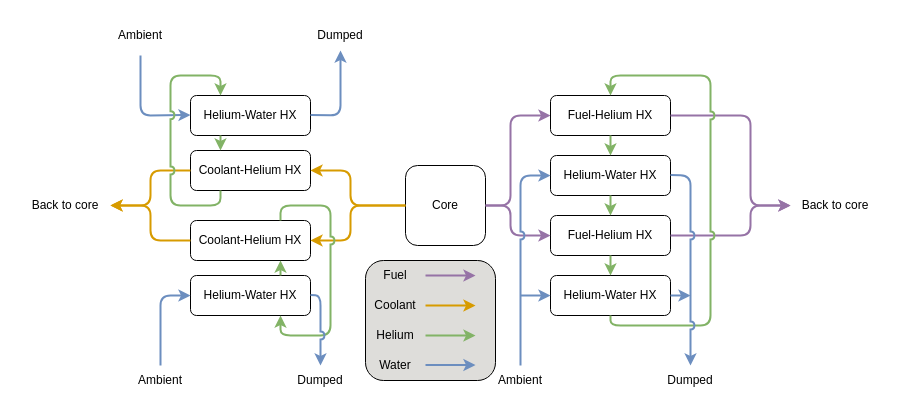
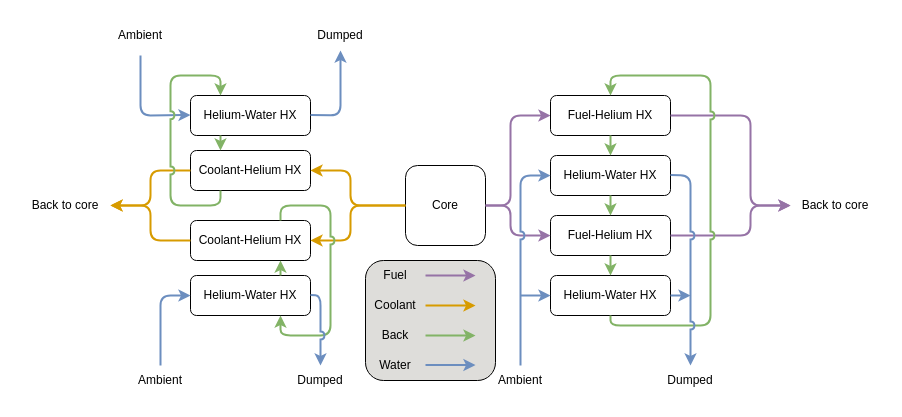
  <mxCell id="0" />
  <mxCell id="1" parent="0" />
  <mxCell id="2" value="" style="rounded=1;whiteSpace=wrap;html=1;fillColor=#deddda;" vertex="1" parent="1"><mxGeometry x="365" y="260" width="130" height="120" as="geometry" /></mxCell>
  <mxCell id="3" value="Core" style="rounded=1;whiteSpace=wrap;html=1;" parent="1" vertex="1"><mxGeometry x="405" y="165" width="80" height="80" as="geometry" /></mxCell>
  <mxCell id="4" value="" style="endArrow=classic;html=1;rounded=1;exitX=1;exitY=0.5;exitDx=0;exitDy=0;entryX=0;entryY=0.5;entryDx=0;entryDy=0;curved=0;strokeWidth=2;fillColor=#e1d5e7;strokeColor=#9673a6;" parent="1" source="3" target="5" edge="1"><mxGeometry width="50" height="50" relative="1" as="geometry"><mxPoint x="470" y="305" as="sourcePoint" /><mxPoint x="510" y="205" as="targetPoint" /><Array as="points"><mxPoint x="510" y="205" /><mxPoint x="510" y="115" /></Array></mxGeometry></mxCell>
  <mxCell id="5" value="Fuel-Helium HX" style="rounded=1;whiteSpace=wrap;html=1;gradientColor=none;" parent="1" vertex="1"><mxGeometry x="550" y="95" width="120" height="40" as="geometry" /></mxCell>
  <mxCell id="6" value="Helium-Water HX" style="rounded=1;whiteSpace=wrap;html=1;" parent="1" vertex="1"><mxGeometry x="550" y="155" width="120" height="40" as="geometry" /></mxCell>
  <mxCell id="7" value="Helium-Water HX" style="rounded=1;whiteSpace=wrap;html=1;" parent="1" vertex="1"><mxGeometry x="550" y="275" width="120" height="40" as="geometry" /></mxCell>
  <mxCell id="8" value="Fuel-Helium HX" style="rounded=1;whiteSpace=wrap;html=1;" parent="1" vertex="1"><mxGeometry x="550" y="215" width="120" height="40" as="geometry" /></mxCell>
  <mxCell id="9" value="" style="endArrow=classic;html=1;rounded=1;exitX=1;exitY=0.5;exitDx=0;exitDy=0;entryX=0;entryY=0.5;entryDx=0;entryDy=0;curved=0;fillColor=#e1d5e7;strokeColor=#9673a6;strokeWidth=2;" parent="1" source="3" target="8" edge="1"><mxGeometry width="50" height="50" relative="1" as="geometry"><mxPoint x="470" y="305" as="sourcePoint" /><mxPoint x="520" y="255" as="targetPoint" /><Array as="points"><mxPoint x="510" y="205" /><mxPoint x="510" y="235" /></Array></mxGeometry></mxCell>
  <mxCell id="10" value="" style="endArrow=classic;html=1;rounded=1;exitX=1;exitY=0.5;exitDx=0;exitDy=0;curved=0;fillColor=#e1d5e7;strokeColor=#9673a6;strokeWidth=2;" parent="1" source="5" edge="1"><mxGeometry width="50" height="50" relative="1" as="geometry"><mxPoint x="470" y="305" as="sourcePoint" /><mxPoint x="790" y="205" as="targetPoint" /><Array as="points"><mxPoint x="750" y="115" /><mxPoint x="750" y="205" /></Array></mxGeometry></mxCell>
  <mxCell id="11" value="" style="endArrow=classic;html=1;rounded=1;exitX=1;exitY=0.5;exitDx=0;exitDy=0;curved=0;strokeWidth=2;fillColor=#e1d5e7;strokeColor=#9673a6;" parent="1" source="8" edge="1"><mxGeometry width="50" height="50" relative="1" as="geometry"><mxPoint x="470" y="305" as="sourcePoint" /><mxPoint x="790" y="205" as="targetPoint" /><Array as="points"><mxPoint x="750" y="235" /><mxPoint x="750" y="205" /></Array></mxGeometry></mxCell>
  <mxCell id="12" value="Back to core" style="text;html=1;strokeColor=none;fillColor=none;align=center;verticalAlign=middle;whiteSpace=wrap;rounded=0;" parent="1" vertex="1"><mxGeometry x="790" y="190" width="90" height="30" as="geometry" /></mxCell>
  <mxCell id="13" value="" style="endArrow=classic;html=1;rounded=0;exitX=0.5;exitY=1;exitDx=0;exitDy=0;entryX=0.5;entryY=0;entryDx=0;entryDy=0;fillColor=#d5e8d4;strokeColor=#82b366;strokeWidth=2;" parent="1" source="5" target="6" edge="1"><mxGeometry width="50" height="50" relative="1" as="geometry"><mxPoint x="470" y="305" as="sourcePoint" /><mxPoint x="520" y="255" as="targetPoint" /></mxGeometry></mxCell>
  <mxCell id="14" value="" style="endArrow=classic;html=1;rounded=0;exitX=0.5;exitY=1;exitDx=0;exitDy=0;entryX=0.5;entryY=0;entryDx=0;entryDy=0;fillColor=#d5e8d4;strokeColor=#82b366;strokeWidth=2;" parent="1" source="6" target="8" edge="1"><mxGeometry width="50" height="50" relative="1" as="geometry"><mxPoint x="470" y="305" as="sourcePoint" /><mxPoint x="520" y="255" as="targetPoint" /></mxGeometry></mxCell>
  <mxCell id="15" value="" style="endArrow=classic;html=1;rounded=0;exitX=0.5;exitY=1;exitDx=0;exitDy=0;entryX=0.5;entryY=0;entryDx=0;entryDy=0;fillColor=#d5e8d4;strokeColor=#82b366;strokeWidth=2;" parent="1" source="8" target="7" edge="1"><mxGeometry width="50" height="50" relative="1" as="geometry"><mxPoint x="470" y="305" as="sourcePoint" /><mxPoint x="520" y="255" as="targetPoint" /></mxGeometry></mxCell>
  <mxCell id="16" value="" style="endArrow=classic;html=1;rounded=1;exitX=0.5;exitY=1;exitDx=0;exitDy=0;entryX=0.5;entryY=0;entryDx=0;entryDy=0;curved=0;strokeWidth=2;fillColor=#d5e8d4;strokeColor=#82b366;jumpStyle=arc;" parent="1" source="7" target="5" edge="1"><mxGeometry width="50" height="50" relative="1" as="geometry"><mxPoint x="470" y="305" as="sourcePoint" /><mxPoint x="710" y="85" as="targetPoint" /><Array as="points"><mxPoint x="610" y="325" /><mxPoint x="710" y="325" /><mxPoint x="710" y="75" /><mxPoint x="610" y="75" /></Array></mxGeometry></mxCell>
  <mxCell id="17" value="Coolant-Helium HX" style="rounded=1;whiteSpace=wrap;html=1;gradientColor=none;" parent="1" vertex="1"><mxGeometry x="190" y="150" width="120" height="40" as="geometry" /></mxCell>
  <mxCell id="18" value="Helium-Water HX" style="rounded=1;whiteSpace=wrap;html=1;" parent="1" vertex="1"><mxGeometry x="190" y="95" width="120" height="40" as="geometry" /></mxCell>
  <mxCell id="19" value="Coolant-Helium HX" style="rounded=1;whiteSpace=wrap;html=1;gradientColor=none;" parent="1" vertex="1"><mxGeometry x="190" y="220" width="120" height="40" as="geometry" /></mxCell>
  <mxCell id="20" value="Helium-Water HX" style="rounded=1;whiteSpace=wrap;html=1;" parent="1" vertex="1"><mxGeometry x="190" y="275" width="120" height="40" as="geometry" /></mxCell>
  <mxCell id="21" value="" style="endArrow=classic;html=1;rounded=1;exitX=0;exitY=0.5;exitDx=0;exitDy=0;entryX=1;entryY=0.5;entryDx=0;entryDy=0;fillColor=#ffe6cc;strokeColor=#d79b00;strokeWidth=2;curved=0;" parent="1" source="3" target="17" edge="1"><mxGeometry width="50" height="50" relative="1" as="geometry"><mxPoint x="470" y="305" as="sourcePoint" /><mxPoint x="520" y="255" as="targetPoint" /><Array as="points"><mxPoint x="350" y="205" /><mxPoint x="350" y="170" /></Array></mxGeometry></mxCell>
  <mxCell id="22" value="" style="endArrow=classic;html=1;rounded=1;exitX=0;exitY=0.5;exitDx=0;exitDy=0;fillColor=#ffe6cc;strokeColor=#d79b00;strokeWidth=2;curved=0;jumpStyle=arc;entryX=1;entryY=0.5;entryDx=0;entryDy=0;" parent="1" source="3" target="19" edge="1"><mxGeometry width="50" height="50" relative="1" as="geometry"><mxPoint x="470" y="305" as="sourcePoint" /><mxPoint x="380" y="165" as="targetPoint" /><Array as="points"><mxPoint x="350" y="205" /><mxPoint x="350" y="240" /></Array></mxGeometry></mxCell>
  <mxCell id="23" value="" style="endArrow=classic;html=1;rounded=1;exitX=0;exitY=0.5;exitDx=0;exitDy=0;fillColor=#ffe6cc;strokeColor=#d79b00;strokeWidth=2;curved=0;" parent="1" source="17" edge="1"><mxGeometry width="50" height="50" relative="1" as="geometry"><mxPoint x="340" y="305" as="sourcePoint" /><mxPoint x="110" y="205" as="targetPoint" /><Array as="points"><mxPoint x="150" y="170" /><mxPoint x="150" y="205" /></Array></mxGeometry></mxCell>
  <mxCell id="24" value="" style="endArrow=classic;html=1;rounded=1;exitX=0;exitY=0.5;exitDx=0;exitDy=0;fillColor=#ffe6cc;strokeColor=#d79b00;strokeWidth=2;curved=0;" parent="1" source="19" edge="1"><mxGeometry width="50" height="50" relative="1" as="geometry"><mxPoint x="340" y="305" as="sourcePoint" /><mxPoint x="110" y="205" as="targetPoint" /><Array as="points"><mxPoint x="150" y="240" /><mxPoint x="150" y="205" /></Array></mxGeometry></mxCell>
  <mxCell id="25" value="Back to core" style="text;html=1;strokeColor=none;fillColor=none;align=center;verticalAlign=middle;whiteSpace=wrap;rounded=0;" parent="1" vertex="1"><mxGeometry x="20" y="190" width="90" height="30" as="geometry" /></mxCell>
  <mxCell id="26" value="" style="endArrow=classic;html=1;rounded=0;exitX=0.25;exitY=1;exitDx=0;exitDy=0;entryX=0.25;entryY=0;entryDx=0;entryDy=0;fillColor=#d5e8d4;strokeColor=#82b366;strokeWidth=2;" parent="1" source="18" target="17" edge="1"><mxGeometry width="50" height="50" relative="1" as="geometry"><mxPoint x="340" y="305" as="sourcePoint" /><mxPoint x="390" y="255" as="targetPoint" /></mxGeometry></mxCell>
  <mxCell id="27" value="" style="endArrow=classic;html=1;rounded=0;entryX=0.75;entryY=1;entryDx=0;entryDy=0;exitX=0.75;exitY=0;exitDx=0;exitDy=0;fillColor=#d5e8d4;strokeColor=#82b366;strokeWidth=2;" parent="1" source="20" target="19" edge="1"><mxGeometry width="50" height="50" relative="1" as="geometry"><mxPoint x="340" y="305" as="sourcePoint" /><mxPoint x="390" y="255" as="targetPoint" /></mxGeometry></mxCell>
  <mxCell id="28" value="" style="endArrow=classic;html=1;rounded=1;exitX=0.75;exitY=0;exitDx=0;exitDy=0;entryX=0.75;entryY=1;entryDx=0;entryDy=0;fillColor=#d5e8d4;strokeColor=#82b366;strokeWidth=2;curved=0;jumpStyle=arc;" parent="1" source="19" target="20" edge="1"><mxGeometry width="50" height="50" relative="1" as="geometry"><mxPoint x="340" y="305" as="sourcePoint" /><mxPoint x="390" y="255" as="targetPoint" /><Array as="points"><mxPoint x="280" y="205" /><mxPoint x="330" y="205" /><mxPoint x="330" y="335" /><mxPoint x="280" y="335" /></Array></mxGeometry></mxCell>
  <mxCell id="29" value="" style="endArrow=classic;html=1;rounded=0;fillColor=#e1d5e7;strokeColor=#9673a6;strokeWidth=2;" parent="1" edge="1"><mxGeometry width="50" height="50" relative="1" as="geometry"><mxPoint x="425" y="275" as="sourcePoint" /><mxPoint x="475" y="275" as="targetPoint" /></mxGeometry></mxCell>
  <mxCell id="30" value="" style="endArrow=classic;html=1;rounded=0;fillColor=#ffe6cc;strokeColor=#d79b00;strokeWidth=2;" parent="1" edge="1"><mxGeometry width="50" height="50" relative="1" as="geometry"><mxPoint x="425" y="305" as="sourcePoint" /><mxPoint x="475" y="305" as="targetPoint" /></mxGeometry></mxCell>
  <mxCell id="31" value="" style="endArrow=classic;html=1;rounded=0;fillColor=#d5e8d4;strokeColor=#82b366;strokeWidth=2;" parent="1" edge="1"><mxGeometry width="50" height="50" relative="1" as="geometry"><mxPoint x="425" y="335" as="sourcePoint" /><mxPoint x="475" y="335" as="targetPoint" /></mxGeometry></mxCell>
  <mxCell id="32" value="Fuel" style="text;html=1;strokeColor=none;fillColor=none;align=center;verticalAlign=middle;whiteSpace=wrap;rounded=0;fontStyle=0" parent="1" vertex="1"><mxGeometry x="365" y="260" width="60" height="30" as="geometry" /></mxCell>
  <mxCell id="33" value="Coolant" style="text;html=1;strokeColor=none;fillColor=none;align=center;verticalAlign=middle;whiteSpace=wrap;rounded=0;fontStyle=0" parent="1" vertex="1"><mxGeometry x="365" y="290" width="60" height="30" as="geometry" /></mxCell>
- <mxCell id="34" value="Helium" style="text;html=1;strokeColor=none;fillColor=none;align=center;verticalAlign=middle;whiteSpace=wrap;rounded=0;fontStyle=0" parent="1" vertex="1"><mxGeometry x="365" y="320" width="60" height="30" as="geometry" /></mxCell>
+ <mxCell id="34" value="Back" style="text;html=1;strokeColor=none;fillColor=none;align=center;verticalAlign=middle;whiteSpace=wrap;rounded=0;fontStyle=0" parent="1" vertex="1"><mxGeometry x="365" y="320" width="60" height="30" as="geometry" /></mxCell>
  <mxCell id="35" value="" style="endArrow=classic;html=1;rounded=1;fillColor=#dae8fc;strokeColor=#6c8ebf;strokeWidth=2;entryX=0;entryY=0.5;entryDx=0;entryDy=0;curved=0;jumpStyle=arc;" edge="1" parent="1" target="6"><mxGeometry width="50" height="50" relative="1" as="geometry"><mxPoint x="520" y="365" as="sourcePoint" /><mxPoint x="520" y="175" as="targetPoint" /><Array as="points"><mxPoint x="520" y="335" /><mxPoint x="520" y="175" /></Array></mxGeometry></mxCell>
  <mxCell id="36" value="" style="endArrow=classic;html=1;rounded=0;fillColor=#dae8fc;strokeColor=#6c8ebf;strokeWidth=2;entryX=0;entryY=0.5;entryDx=0;entryDy=0;" edge="1" parent="1" target="7"><mxGeometry width="50" height="50" relative="1" as="geometry"><mxPoint x="520" y="295" as="sourcePoint" /><mxPoint x="290" y="470" as="targetPoint" /></mxGeometry></mxCell>
  <mxCell id="37" value="Ambient" style="text;html=1;strokeColor=none;fillColor=none;align=center;verticalAlign=middle;whiteSpace=wrap;rounded=0;fontStyle=0" vertex="1" parent="1"><mxGeometry x="490" y="365" width="60" height="30" as="geometry" /></mxCell>
  <mxCell id="38" value="" style="endArrow=classic;html=1;rounded=1;fillColor=#dae8fc;strokeColor=#6c8ebf;strokeWidth=2;curved=0;jumpStyle=arc;" edge="1" parent="1"><mxGeometry width="50" height="50" relative="1" as="geometry"><mxPoint x="670" y="174.5" as="sourcePoint" /><mxPoint x="690" y="365" as="targetPoint" /><Array as="points"><mxPoint x="690" y="175" /></Array></mxGeometry></mxCell>
  <mxCell id="39" value="Dumped" style="text;html=1;strokeColor=none;fillColor=none;align=center;verticalAlign=middle;whiteSpace=wrap;rounded=0;fontStyle=0" vertex="1" parent="1"><mxGeometry x="660" y="365" width="60" height="30" as="geometry" /></mxCell>
  <mxCell id="40" value="" style="endArrow=classic;html=1;rounded=0;fillColor=#dae8fc;strokeColor=#6c8ebf;strokeWidth=2;exitX=1;exitY=0.5;exitDx=0;exitDy=0;" edge="1" parent="1" source="7"><mxGeometry width="50" height="50" relative="1" as="geometry"><mxPoint x="530" y="305" as="sourcePoint" /><mxPoint x="690" y="295" as="targetPoint" /></mxGeometry></mxCell>
  <mxCell id="41" value="" style="endArrow=classic;html=1;rounded=1;fillColor=#dae8fc;strokeColor=#6c8ebf;strokeWidth=2;entryX=0;entryY=0.5;entryDx=0;entryDy=0;curved=0;" edge="1" parent="1" target="20"><mxGeometry width="50" height="50" relative="1" as="geometry"><mxPoint x="160" y="365" as="sourcePoint" /><mxPoint x="190" y="334" as="targetPoint" /><Array as="points"><mxPoint x="160" y="295" /></Array></mxGeometry></mxCell>
  <mxCell id="42" value="Ambient" style="text;html=1;strokeColor=none;fillColor=none;align=center;verticalAlign=middle;whiteSpace=wrap;rounded=0;fontStyle=0" vertex="1" parent="1"><mxGeometry x="130" y="365" width="60" height="30" as="geometry" /></mxCell>
  <mxCell id="43" value="" style="endArrow=classic;html=1;rounded=1;fillColor=#dae8fc;strokeColor=#6c8ebf;strokeWidth=2;curved=0;jumpStyle=arc;" edge="1" parent="1"><mxGeometry width="50" height="50" relative="1" as="geometry"><mxPoint x="310" y="294.5" as="sourcePoint" /><mxPoint x="320" y="365" as="targetPoint" /><Array as="points"><mxPoint x="320" y="295" /></Array></mxGeometry></mxCell>
  <mxCell id="44" value="Dumped" style="text;html=1;strokeColor=none;fillColor=none;align=center;verticalAlign=middle;whiteSpace=wrap;rounded=0;fontStyle=0" vertex="1" parent="1"><mxGeometry x="290" y="365" width="60" height="30" as="geometry" /></mxCell>
  <mxCell id="45" value="" style="endArrow=classic;html=1;rounded=1;fillColor=#dae8fc;strokeColor=#6c8ebf;strokeWidth=2;curved=0;jumpStyle=none;" edge="1" parent="1"><mxGeometry width="50" height="50" relative="1" as="geometry"><mxPoint x="140" y="55" as="sourcePoint" /><mxPoint x="190" y="114.5" as="targetPoint" /><Array as="points"><mxPoint x="140" y="115" /></Array></mxGeometry></mxCell>
  <mxCell id="46" value="Ambient" style="text;html=1;strokeColor=none;fillColor=none;align=center;verticalAlign=middle;whiteSpace=wrap;rounded=0;fontStyle=0" vertex="1" parent="1"><mxGeometry x="110" y="25" width="60" height="20" as="geometry" /></mxCell>
  <mxCell id="47" value="" style="endArrow=classic;html=1;rounded=1;fillColor=#dae8fc;strokeColor=#6c8ebf;strokeWidth=2;curved=0;entryX=0.5;entryY=1;entryDx=0;entryDy=0;" edge="1" parent="1" target="48"><mxGeometry width="50" height="50" relative="1" as="geometry"><mxPoint x="310" y="114.5" as="sourcePoint" /><mxPoint x="340" y="75" as="targetPoint" /><Array as="points"><mxPoint x="340" y="115" /></Array></mxGeometry></mxCell>
  <mxCell id="48" value="Dumped" style="text;html=1;strokeColor=none;fillColor=none;align=center;verticalAlign=middle;whiteSpace=wrap;rounded=0;fontStyle=0" vertex="1" parent="1"><mxGeometry x="310" y="20" width="60" height="30" as="geometry" /></mxCell>
  <mxCell id="49" value="" style="endArrow=classic;html=1;rounded=1;fillColor=#d5e8d4;strokeColor=#82b366;strokeWidth=2;exitX=0.25;exitY=1;exitDx=0;exitDy=0;entryX=0.25;entryY=0;entryDx=0;entryDy=0;curved=0;jumpStyle=arc;" edge="1" parent="1" source="17" target="18"><mxGeometry width="50" height="50" relative="1" as="geometry"><mxPoint x="220" y="204.5" as="sourcePoint" /><mxPoint x="240" y="55" as="targetPoint" /><Array as="points"><mxPoint x="220" y="205" /><mxPoint x="170" y="205" /><mxPoint x="170" y="75" /><mxPoint x="220" y="75" /></Array></mxGeometry></mxCell>
  <mxCell id="50" value="Water" style="text;html=1;strokeColor=none;fillColor=none;align=center;verticalAlign=middle;whiteSpace=wrap;rounded=0;fontStyle=0" vertex="1" parent="1"><mxGeometry x="365" y="350" width="60" height="30" as="geometry" /></mxCell>
  <mxCell id="51" value="" style="endArrow=classic;html=1;rounded=0;fillColor=#dae8fc;strokeColor=#6c8ebf;strokeWidth=2;" edge="1" parent="1"><mxGeometry width="50" height="50" relative="1" as="geometry"><mxPoint x="425" y="364.5" as="sourcePoint" /><mxPoint x="475" y="364.5" as="targetPoint" /></mxGeometry></mxCell>
